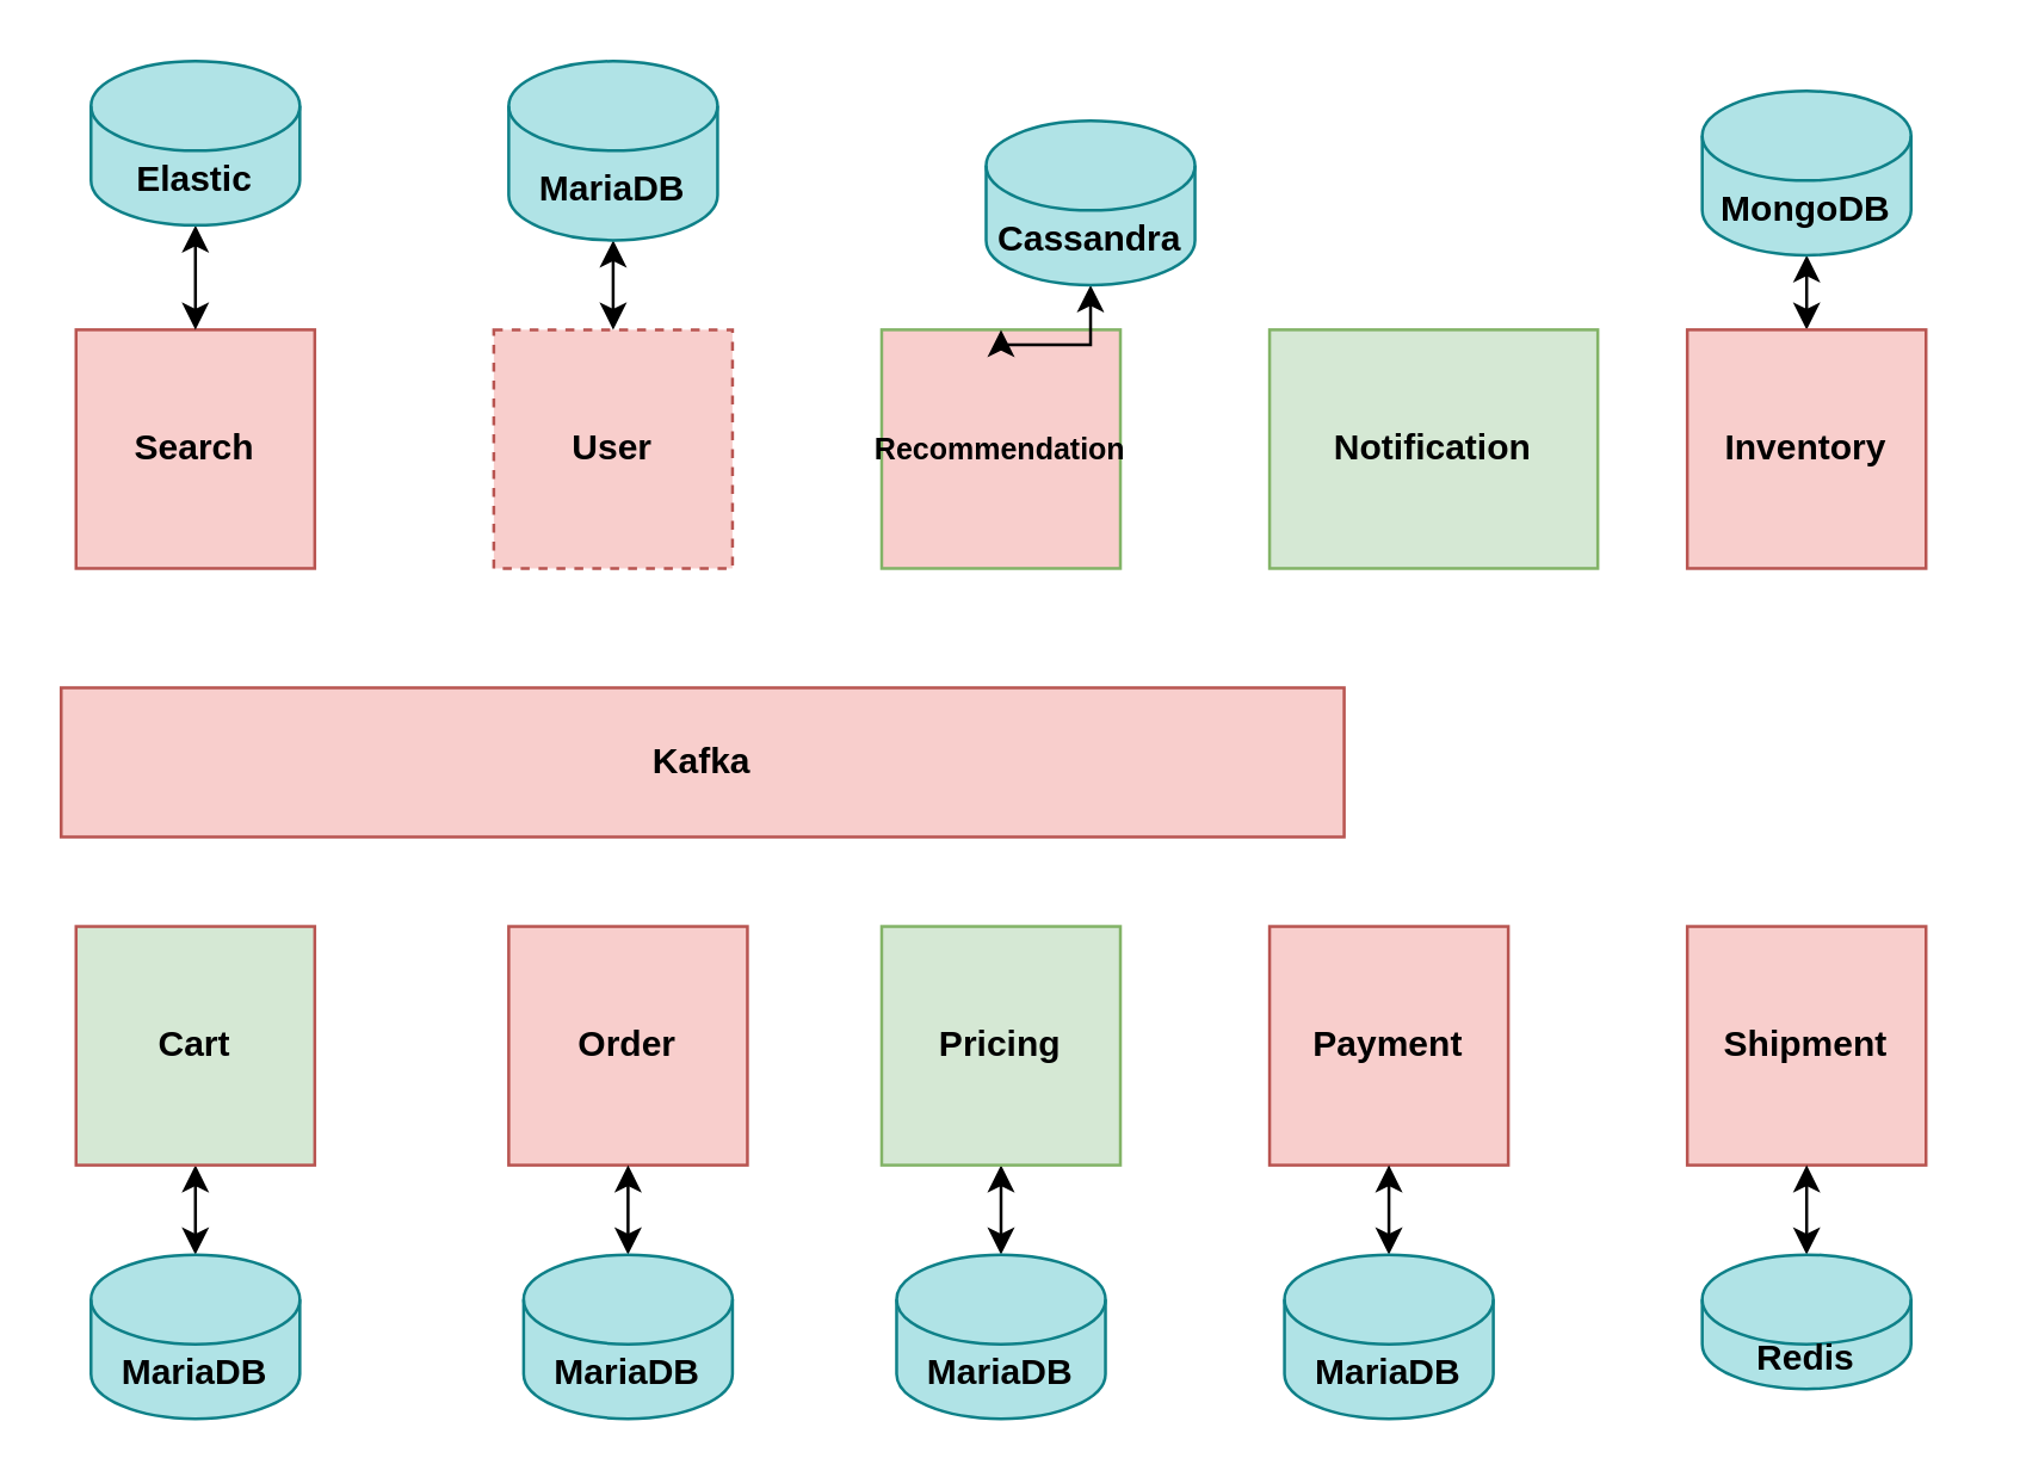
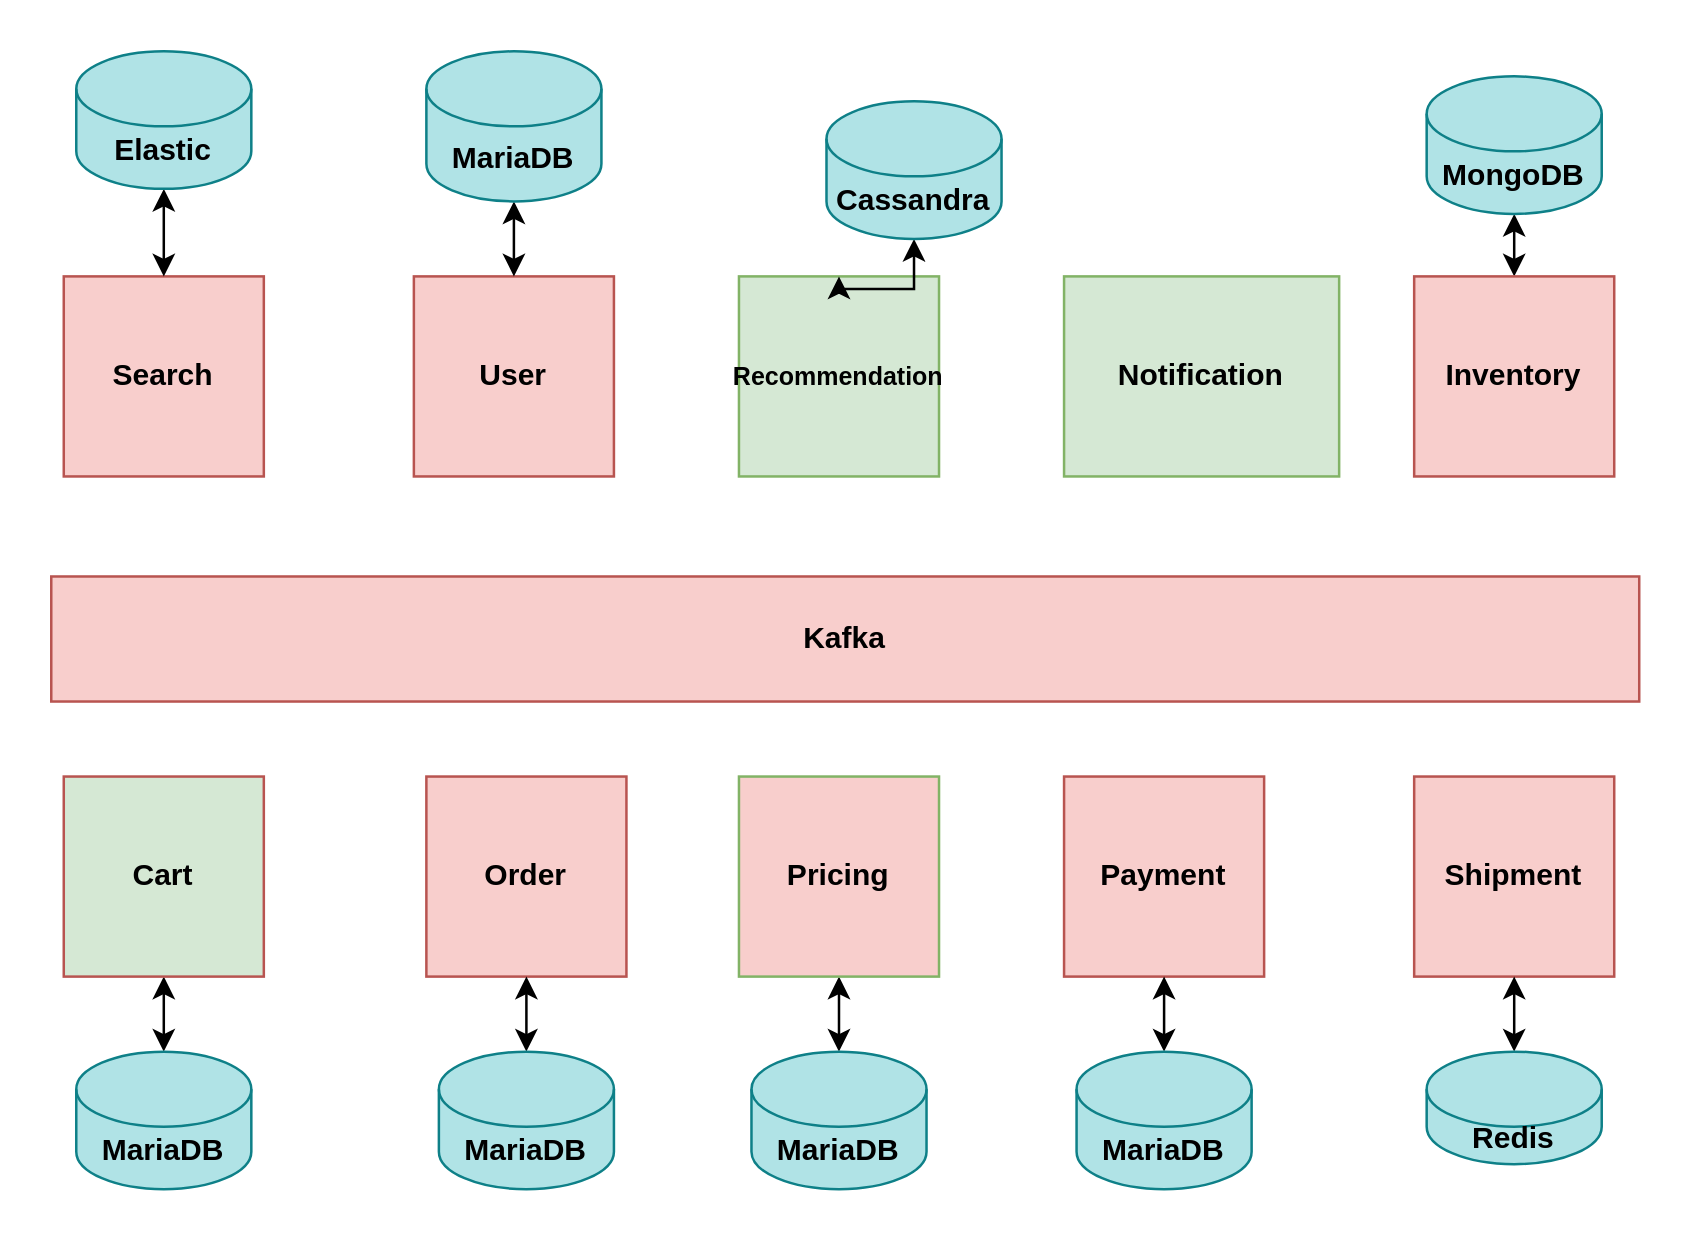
  <mxCell id="0" />
  <mxCell id="1" parent="0" />
  <mxCell id="2" value="Search" style="whiteSpace=wrap;html=1;aspect=fixed;fillColor=#f8cecc;strokeColor=#b85450;fontStyle=1" parent="1" vertex="1"><mxGeometry x="25" y="110" width="80" height="80" as="geometry" /></mxCell>
  <mxCell id="3" value="" style="edgeStyle=orthogonalEdgeStyle;rounded=0;orthogonalLoop=1;jettySize=auto;html=1;fontSize=10;startArrow=classic;startFill=1;endArrow=classic;endFill=1;" parent="1" source="4" target="12" edge="1"><mxGeometry relative="1" as="geometry" /></mxCell>
  <mxCell id="4" value="Inventory" style="whiteSpace=wrap;html=1;aspect=fixed;fillColor=#f8cecc;strokeColor=#b85450;fontStyle=1" parent="1" vertex="1"><mxGeometry x="565" y="110" width="80" height="80" as="geometry" /></mxCell>
  <mxCell id="5" value="" style="edgeStyle=orthogonalEdgeStyle;rounded=0;orthogonalLoop=1;jettySize=auto;html=1;fontSize=10;startArrow=classic;startFill=1;endArrow=classic;endFill=1;" parent="1" source="6" target="26" edge="1"><mxGeometry relative="1" as="geometry" /></mxCell>
  <mxCell id="6" value="Cart" style="whiteSpace=wrap;html=1;aspect=fixed;fillColor=#d5e8d4;strokeColor=#b85450;fontStyle=1;" parent="1" vertex="1"><mxGeometry x="25" y="310" width="80" height="80" as="geometry" /></mxCell>
  <mxCell id="7" value="Order" style="whiteSpace=wrap;html=1;aspect=fixed;fillColor=#f8cecc;strokeColor=#b85450;fontStyle=1" parent="1" vertex="1"><mxGeometry x="170" y="310" width="80" height="80" as="geometry" /></mxCell>
  <mxCell id="8" value="Payment" style="whiteSpace=wrap;html=1;aspect=fixed;fillColor=#f8cecc;strokeColor=#b85450;fontStyle=1" parent="1" vertex="1"><mxGeometry x="425" y="310" width="80" height="80" as="geometry" /></mxCell>
  <mxCell id="9" value="Shipment" style="whiteSpace=wrap;html=1;aspect=fixed;fillColor=#f8cecc;strokeColor=#b85450;fontStyle=1" parent="1" vertex="1"><mxGeometry x="565" y="310" width="80" height="80" as="geometry" /></mxCell>
  <mxCell id="10" value="Notification" style="whiteSpace=wrap;html=1;aspect=fixed;fillColor=#d5e8d4;strokeColor=#82b366;fontStyle=1" parent="1" vertex="1"><mxGeometry x="425" y="110" width="110" height="80" as="geometry" /></mxCell>
- <mxCell id="11" value="User" style="whiteSpace=wrap;html=1;aspect=fixed;fillColor=#f8cecc;strokeColor=#b85450;fontStyle=1;dashed=1;" parent="1" vertex="1"><mxGeometry x="165" y="110" width="80" height="80" as="geometry" /></mxCell>
+ <mxCell id="11" value="User" style="whiteSpace=wrap;html=1;aspect=fixed;fillColor=#f8cecc;strokeColor=#b85450;fontStyle=1" parent="1" vertex="1"><mxGeometry x="165" y="110" width="80" height="80" as="geometry" /></mxCell>
  <mxCell id="12" value="MongoDB" style="shape=cylinder3;whiteSpace=wrap;html=1;boundedLbl=1;backgroundOutline=1;size=15;fillColor=#b0e3e6;strokeColor=#0e8088;fontStyle=1" parent="1" vertex="1"><mxGeometry x="570" y="30" width="70" height="55" as="geometry" /></mxCell>
- <mxCell id="13" value="Kafka" style="rounded=0;whiteSpace=wrap;html=1;fillColor=#f8cecc;strokeColor=#b85450;fontStyle=1" parent="1" vertex="1"><mxGeometry x="20" y="230" width="430" height="50" as="geometry" /></mxCell>
+ <mxCell id="13" value="Kafka" style="rounded=0;whiteSpace=wrap;html=1;fillColor=#f8cecc;strokeColor=#b85450;fontStyle=1" parent="1" vertex="1"><mxGeometry x="20" y="230" width="635" height="50" as="geometry" /></mxCell>
  <mxCell id="14" value="" style="edgeStyle=orthogonalEdgeStyle;rounded=0;orthogonalLoop=1;jettySize=auto;html=1;fontSize=10;startArrow=classic;startFill=1;endArrow=classic;endFill=1;" parent="1" source="15" target="11" edge="1"><mxGeometry relative="1" as="geometry" /></mxCell>
  <mxCell id="15" value="MariaDB" style="shape=cylinder3;whiteSpace=wrap;html=1;boundedLbl=1;backgroundOutline=1;size=15;fillColor=#b0e3e6;strokeColor=#0e8088;fontStyle=1" parent="1" vertex="1"><mxGeometry x="170" y="20" width="70" height="60" as="geometry" /></mxCell>
  <mxCell id="16" value="" style="edgeStyle=orthogonalEdgeStyle;rounded=0;orthogonalLoop=1;jettySize=auto;html=1;fontSize=10;startArrow=classic;startFill=1;endArrow=classic;endFill=1;" parent="1" source="17" target="2" edge="1"><mxGeometry relative="1" as="geometry" /></mxCell>
  <mxCell id="17" value="Elastic" style="shape=cylinder3;whiteSpace=wrap;html=1;boundedLbl=1;backgroundOutline=1;size=15;fillColor=#b0e3e6;strokeColor=#0e8088;fontStyle=1" parent="1" vertex="1"><mxGeometry x="30" y="20" width="70" height="55" as="geometry" /></mxCell>
  <mxCell id="18" value="" style="edgeStyle=orthogonalEdgeStyle;rounded=0;orthogonalLoop=1;jettySize=auto;html=1;fontSize=10;startArrow=classic;startFill=1;endArrow=classic;endFill=1;" parent="1" source="19" target="9" edge="1"><mxGeometry relative="1" as="geometry" /></mxCell>
  <mxCell id="19" value="Redis" style="shape=cylinder3;whiteSpace=wrap;html=1;boundedLbl=1;backgroundOutline=1;size=15;fillColor=#b0e3e6;strokeColor=#0e8088;fontStyle=1" parent="1" vertex="1"><mxGeometry x="570" y="420" width="70" height="45" as="geometry" /></mxCell>
  <mxCell id="20" value="" style="edgeStyle=orthogonalEdgeStyle;rounded=0;orthogonalLoop=1;jettySize=auto;html=1;fontSize=10;startArrow=classic;startFill=1;endArrow=classic;endFill=1;" parent="1" source="21" target="7" edge="1"><mxGeometry relative="1" as="geometry" /></mxCell>
  <mxCell id="21" value="MariaDB" style="shape=cylinder3;whiteSpace=wrap;html=1;boundedLbl=1;backgroundOutline=1;size=15;fillColor=#b0e3e6;strokeColor=#0e8088;fontStyle=1" parent="1" vertex="1"><mxGeometry x="175" y="420" width="70" height="55" as="geometry" /></mxCell>
  <mxCell id="22" value="" style="edgeStyle=orthogonalEdgeStyle;rounded=0;orthogonalLoop=1;jettySize=auto;html=1;fontSize=10;startArrow=classic;startFill=1;endArrow=classic;endFill=1;" parent="1" source="23" target="25" edge="1"><mxGeometry relative="1" as="geometry" /></mxCell>
  <mxCell id="23" value="MariaDB" style="shape=cylinder3;whiteSpace=wrap;html=1;boundedLbl=1;backgroundOutline=1;size=15;fillColor=#b0e3e6;strokeColor=#0e8088;fontStyle=1" parent="1" vertex="1"><mxGeometry x="300" y="420" width="70" height="55" as="geometry" /></mxCell>
- <mxCell id="24" value="&lt;font style=&quot;font-size: 10px;&quot;&gt;Recommendation&lt;/font&gt;" style="whiteSpace=wrap;html=1;aspect=fixed;fillColor=#f8cecc;strokeColor=#82b366;fontStyle=1;" parent="1" vertex="1"><mxGeometry x="295" y="110" width="80" height="80" as="geometry" /></mxCell>
- <mxCell id="25" value="Pricing" style="whiteSpace=wrap;html=1;aspect=fixed;fillColor=#d5e8d4;strokeColor=#82b366;fontStyle=1" parent="1" vertex="1"><mxGeometry x="295" y="310" width="80" height="80" as="geometry" /></mxCell>
+ <mxCell id="24" value="&lt;font style=&quot;font-size: 10px;&quot;&gt;Recommendation&lt;/font&gt;" style="whiteSpace=wrap;html=1;aspect=fixed;fillColor=#d5e8d4;strokeColor=#82b366;fontStyle=1" parent="1" vertex="1"><mxGeometry x="295" y="110" width="80" height="80" as="geometry" /></mxCell>
+ <mxCell id="25" value="Pricing" style="whiteSpace=wrap;html=1;aspect=fixed;fillColor=#f8cecc;strokeColor=#82b366;fontStyle=1;" parent="1" vertex="1"><mxGeometry x="295" y="310" width="80" height="80" as="geometry" /></mxCell>
  <mxCell id="26" value="MariaDB" style="shape=cylinder3;whiteSpace=wrap;html=1;boundedLbl=1;backgroundOutline=1;size=15;fillColor=#b0e3e6;strokeColor=#0e8088;fontStyle=1" parent="1" vertex="1"><mxGeometry x="30" y="420" width="70" height="55" as="geometry" /></mxCell>
  <mxCell id="27" value="" style="edgeStyle=orthogonalEdgeStyle;rounded=0;orthogonalLoop=1;jettySize=auto;html=1;fontSize=10;startArrow=classic;startFill=1;endArrow=classic;endFill=1;" parent="1" source="28" target="24" edge="1"><mxGeometry relative="1" as="geometry" /></mxCell>
  <mxCell id="28" value="Cassandra" style="shape=cylinder3;whiteSpace=wrap;html=1;boundedLbl=1;backgroundOutline=1;size=15;fillColor=#b0e3e6;strokeColor=#0e8088;fontStyle=1" parent="1" vertex="1"><mxGeometry x="330" y="40" width="70" height="55" as="geometry" /></mxCell>
  <mxCell id="29" value="" style="edgeStyle=orthogonalEdgeStyle;rounded=0;orthogonalLoop=1;jettySize=auto;html=1;fontSize=10;startArrow=classic;startFill=1;endArrow=classic;endFill=1;" parent="1" source="30" target="8" edge="1"><mxGeometry relative="1" as="geometry" /></mxCell>
  <mxCell id="30" value="MariaDB" style="shape=cylinder3;whiteSpace=wrap;html=1;boundedLbl=1;backgroundOutline=1;size=15;fillColor=#b0e3e6;strokeColor=#0e8088;fontStyle=1" parent="1" vertex="1"><mxGeometry x="430" y="420" width="70" height="55" as="geometry" /></mxCell>
